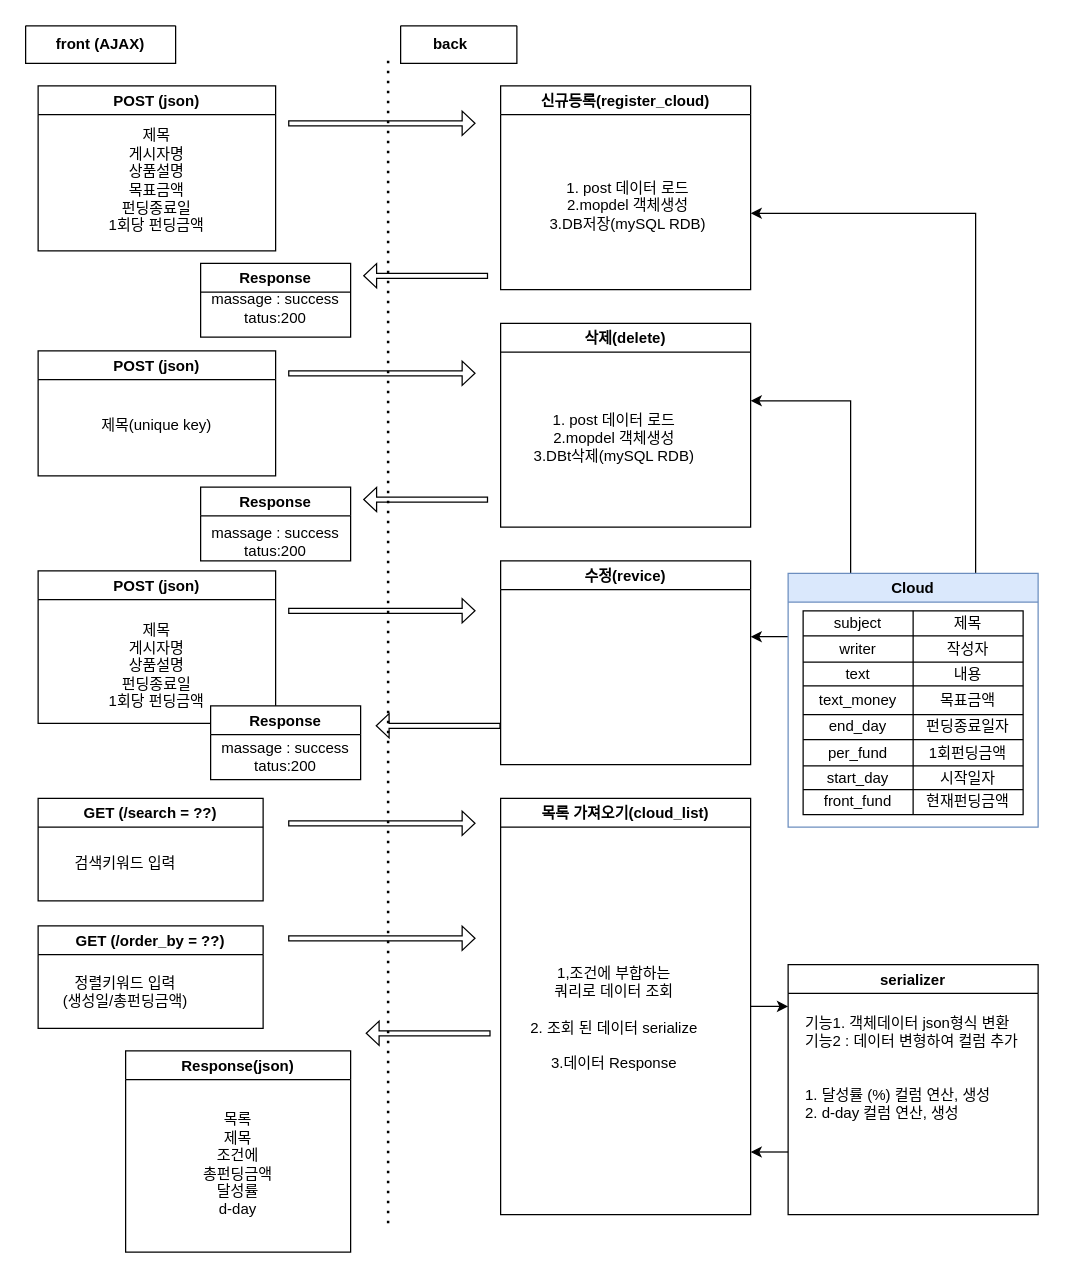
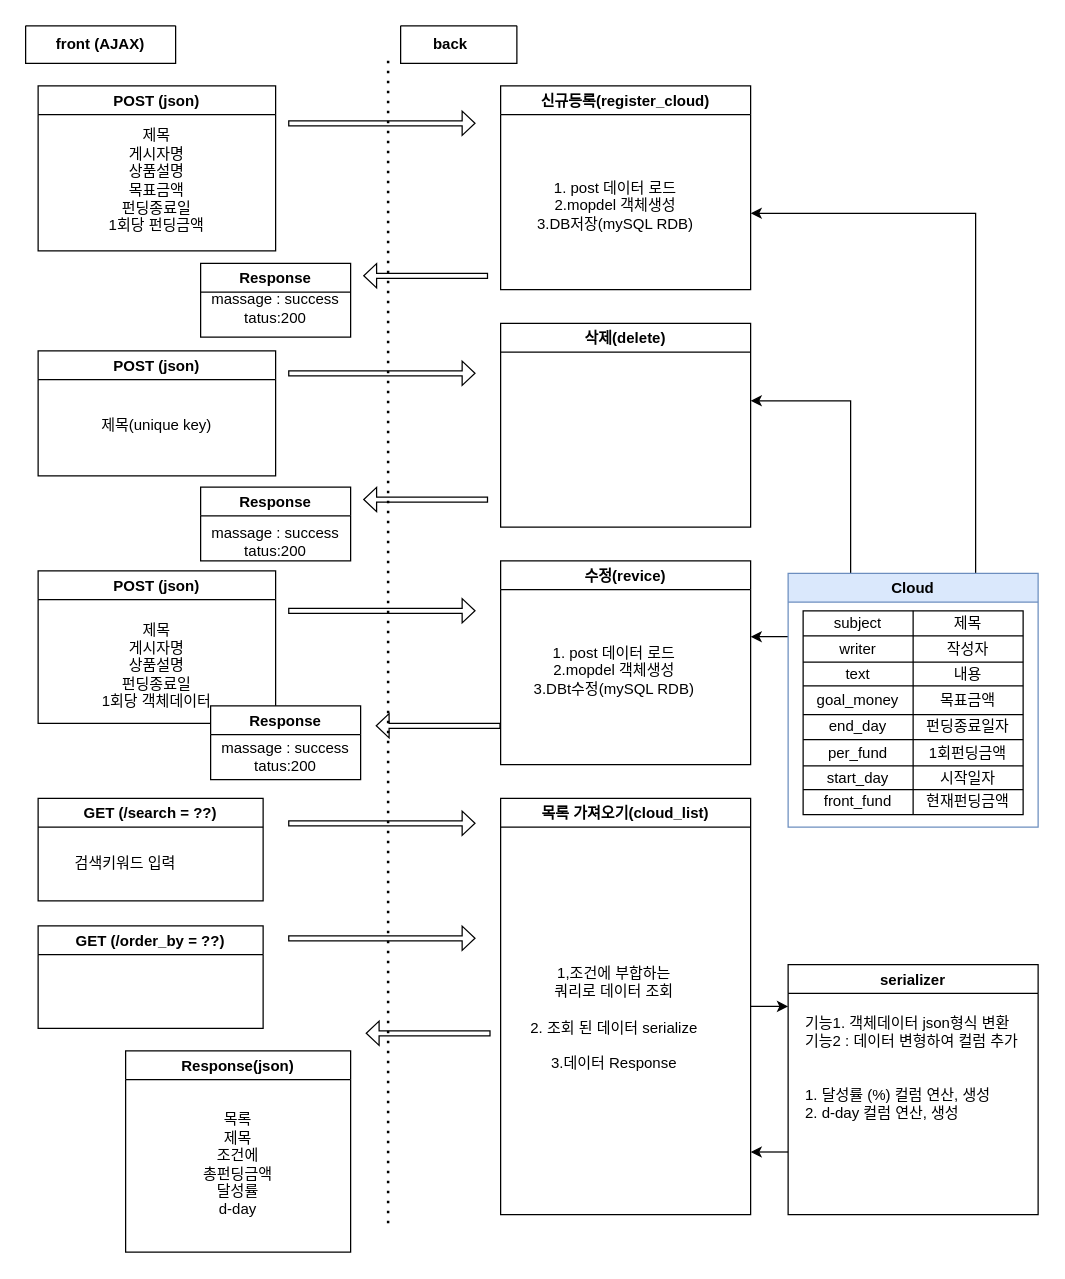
  <mxCell id="0" />
  <mxCell id="1" parent="0" />
  <mxCell id="2" value="" style="endArrow=none;dashed=1;html=1;dashPattern=1 3;strokeWidth=2;rounded=0;" edge="1" parent="1"><mxGeometry width="50" height="50" relative="1" as="geometry"><mxPoint x="310" y="978" as="sourcePoint" /><mxPoint x="310" y="48" as="targetPoint" /></mxGeometry></mxCell>
  <mxCell id="3" style="edgeStyle=orthogonalEdgeStyle;rounded=0;orthogonalLoop=1;jettySize=auto;html=1;exitX=0.75;exitY=0;exitDx=0;exitDy=0;" edge="1" parent="1" source="6"><mxGeometry relative="1" as="geometry"><mxPoint x="600" y="170" as="targetPoint" /><Array as="points"><mxPoint x="780" y="170" /><mxPoint x="600" y="170" /></Array></mxGeometry></mxCell>
  <mxCell id="4" style="edgeStyle=orthogonalEdgeStyle;rounded=0;orthogonalLoop=1;jettySize=auto;html=1;exitX=0.25;exitY=0;exitDx=0;exitDy=0;" edge="1" parent="1" source="6"><mxGeometry relative="1" as="geometry"><mxPoint x="600" y="320" as="targetPoint" /><Array as="points"><mxPoint x="680" y="320" /></Array></mxGeometry></mxCell>
  <mxCell id="5" style="edgeStyle=orthogonalEdgeStyle;rounded=0;orthogonalLoop=1;jettySize=auto;html=1;exitX=0;exitY=0.25;exitDx=0;exitDy=0;" edge="1" parent="1" source="6"><mxGeometry relative="1" as="geometry"><mxPoint x="600" y="509" as="targetPoint" /></mxGeometry></mxCell>
  <mxCell id="6" value="Cloud" style="swimlane;fillColor=#dae8fc;strokeColor=#6c8ebf;" vertex="1" parent="1"><mxGeometry x="630" y="458" width="200" height="203" as="geometry" /></mxCell>
  <mxCell id="7" value="" style="shape=table;html=1;whiteSpace=wrap;startSize=0;container=1;collapsible=0;childLayout=tableLayout;" vertex="1" parent="6"><mxGeometry x="12" y="30" width="176" height="163" as="geometry" /></mxCell>
  <mxCell id="8" value="" style="shape=tableRow;horizontal=0;startSize=0;swimlaneHead=0;swimlaneBody=0;top=0;left=0;bottom=0;right=0;collapsible=0;dropTarget=0;fillColor=none;points=[[0,0.5],[1,0.5]];portConstraint=eastwest;" vertex="1" parent="7"><mxGeometry width="176" height="20" as="geometry" /></mxCell>
  <mxCell id="9" value="subject" style="shape=partialRectangle;html=1;whiteSpace=wrap;connectable=0;fillColor=none;top=0;left=0;bottom=0;right=0;overflow=hidden;" vertex="1" parent="8"><mxGeometry width="88" height="20" as="geometry"><mxRectangle width="88" height="20" as="alternateBounds" /></mxGeometry></mxCell>
  <mxCell id="10" value="제목" style="shape=partialRectangle;html=1;whiteSpace=wrap;connectable=0;fillColor=none;top=0;left=0;bottom=0;right=0;overflow=hidden;" vertex="1" parent="8"><mxGeometry x="88" width="88" height="20" as="geometry"><mxRectangle width="88" height="20" as="alternateBounds" /></mxGeometry></mxCell>
  <mxCell id="11" value="" style="shape=tableRow;horizontal=0;startSize=0;swimlaneHead=0;swimlaneBody=0;top=0;left=0;bottom=0;right=0;collapsible=0;dropTarget=0;fillColor=none;points=[[0,0.5],[1,0.5]];portConstraint=eastwest;" vertex="1" parent="7"><mxGeometry y="20" width="176" height="21" as="geometry" /></mxCell>
  <mxCell id="12" value="writer" style="shape=partialRectangle;html=1;whiteSpace=wrap;connectable=0;fillColor=none;top=0;left=0;bottom=0;right=0;overflow=hidden;" vertex="1" parent="11"><mxGeometry width="88" height="21" as="geometry"><mxRectangle width="88" height="21" as="alternateBounds" /></mxGeometry></mxCell>
  <mxCell id="13" value="작성자" style="shape=partialRectangle;html=1;whiteSpace=wrap;connectable=0;fillColor=none;top=0;left=0;bottom=0;right=0;overflow=hidden;" vertex="1" parent="11"><mxGeometry x="88" width="88" height="21" as="geometry"><mxRectangle width="88" height="21" as="alternateBounds" /></mxGeometry></mxCell>
  <mxCell id="14" value="" style="shape=tableRow;horizontal=0;startSize=0;swimlaneHead=0;swimlaneBody=0;top=0;left=0;bottom=0;right=0;collapsible=0;dropTarget=0;fillColor=none;points=[[0,0.5],[1,0.5]];portConstraint=eastwest;" vertex="1" parent="7"><mxGeometry y="41" width="176" height="19" as="geometry" /></mxCell>
  <mxCell id="15" value="text" style="shape=partialRectangle;html=1;whiteSpace=wrap;connectable=0;fillColor=none;top=0;left=0;bottom=0;right=0;overflow=hidden;" vertex="1" parent="14"><mxGeometry width="88" height="19" as="geometry"><mxRectangle width="88" height="19" as="alternateBounds" /></mxGeometry></mxCell>
  <mxCell id="16" value="내용" style="shape=partialRectangle;html=1;whiteSpace=wrap;connectable=0;fillColor=none;top=0;left=0;bottom=0;right=0;overflow=hidden;" vertex="1" parent="14"><mxGeometry x="88" width="88" height="19" as="geometry"><mxRectangle width="88" height="19" as="alternateBounds" /></mxGeometry></mxCell>
  <mxCell id="17" style="shape=tableRow;horizontal=0;startSize=0;swimlaneHead=0;swimlaneBody=0;top=0;left=0;bottom=0;right=0;collapsible=0;dropTarget=0;fillColor=none;points=[[0,0.5],[1,0.5]];portConstraint=eastwest;" vertex="1" parent="7"><mxGeometry y="60" width="176" height="23" as="geometry" /></mxCell>
- <mxCell id="18" value="text_money" style="shape=partialRectangle;html=1;whiteSpace=wrap;connectable=0;fillColor=none;top=0;left=0;bottom=0;right=0;overflow=hidden;" vertex="1" parent="17"><mxGeometry width="88" height="23" as="geometry"><mxRectangle width="88" height="23" as="alternateBounds" /></mxGeometry></mxCell>
+ <mxCell id="18" value="goal_money" style="shape=partialRectangle;html=1;whiteSpace=wrap;connectable=0;fillColor=none;top=0;left=0;bottom=0;right=0;overflow=hidden;" vertex="1" parent="17"><mxGeometry width="88" height="23" as="geometry"><mxRectangle width="88" height="23" as="alternateBounds" /></mxGeometry></mxCell>
  <mxCell id="19" value="목표금액" style="shape=partialRectangle;html=1;whiteSpace=wrap;connectable=0;fillColor=none;top=0;left=0;bottom=0;right=0;overflow=hidden;" vertex="1" parent="17"><mxGeometry x="88" width="88" height="23" as="geometry"><mxRectangle width="88" height="23" as="alternateBounds" /></mxGeometry></mxCell>
  <mxCell id="20" style="shape=tableRow;horizontal=0;startSize=0;swimlaneHead=0;swimlaneBody=0;top=0;left=0;bottom=0;right=0;collapsible=0;dropTarget=0;fillColor=none;points=[[0,0.5],[1,0.5]];portConstraint=eastwest;" vertex="1" parent="7"><mxGeometry y="83" width="176" height="20" as="geometry" /></mxCell>
  <mxCell id="21" value="end_day" style="shape=partialRectangle;html=1;whiteSpace=wrap;connectable=0;fillColor=none;top=0;left=0;bottom=0;right=0;overflow=hidden;" vertex="1" parent="20"><mxGeometry width="88" height="20" as="geometry"><mxRectangle width="88" height="20" as="alternateBounds" /></mxGeometry></mxCell>
  <mxCell id="22" value="펀딩종료일자" style="shape=partialRectangle;html=1;whiteSpace=wrap;connectable=0;fillColor=none;top=0;left=0;bottom=0;right=0;overflow=hidden;" vertex="1" parent="20"><mxGeometry x="88" width="88" height="20" as="geometry"><mxRectangle width="88" height="20" as="alternateBounds" /></mxGeometry></mxCell>
  <mxCell id="23" style="shape=tableRow;horizontal=0;startSize=0;swimlaneHead=0;swimlaneBody=0;top=0;left=0;bottom=0;right=0;collapsible=0;dropTarget=0;fillColor=none;points=[[0,0.5],[1,0.5]];portConstraint=eastwest;" vertex="1" parent="7"><mxGeometry y="103" width="176" height="21" as="geometry" /></mxCell>
  <mxCell id="24" value="per_fund" style="shape=partialRectangle;html=1;whiteSpace=wrap;connectable=0;fillColor=none;top=0;left=0;bottom=0;right=0;overflow=hidden;" vertex="1" parent="23"><mxGeometry width="88" height="21" as="geometry"><mxRectangle width="88" height="21" as="alternateBounds" /></mxGeometry></mxCell>
  <mxCell id="25" value="1회펀딩금액" style="shape=partialRectangle;html=1;whiteSpace=wrap;connectable=0;fillColor=none;top=0;left=0;bottom=0;right=0;overflow=hidden;" vertex="1" parent="23"><mxGeometry x="88" width="88" height="21" as="geometry"><mxRectangle width="88" height="21" as="alternateBounds" /></mxGeometry></mxCell>
  <mxCell id="26" style="shape=tableRow;horizontal=0;startSize=0;swimlaneHead=0;swimlaneBody=0;top=0;left=0;bottom=0;right=0;collapsible=0;dropTarget=0;fillColor=none;points=[[0,0.5],[1,0.5]];portConstraint=eastwest;" vertex="1" parent="7"><mxGeometry y="124" width="176" height="19" as="geometry" /></mxCell>
  <mxCell id="27" value="start_day" style="shape=partialRectangle;html=1;whiteSpace=wrap;connectable=0;fillColor=none;top=0;left=0;bottom=0;right=0;overflow=hidden;" vertex="1" parent="26"><mxGeometry width="88" height="19" as="geometry"><mxRectangle width="88" height="19" as="alternateBounds" /></mxGeometry></mxCell>
  <mxCell id="28" value="시작일자" style="shape=partialRectangle;html=1;whiteSpace=wrap;connectable=0;fillColor=none;top=0;left=0;bottom=0;right=0;overflow=hidden;" vertex="1" parent="26"><mxGeometry x="88" width="88" height="19" as="geometry"><mxRectangle width="88" height="19" as="alternateBounds" /></mxGeometry></mxCell>
  <mxCell id="29" style="shape=tableRow;horizontal=0;startSize=0;swimlaneHead=0;swimlaneBody=0;top=0;left=0;bottom=0;right=0;collapsible=0;dropTarget=0;fillColor=none;points=[[0,0.5],[1,0.5]];portConstraint=eastwest;" vertex="1" parent="7"><mxGeometry y="143" width="176" height="20" as="geometry" /></mxCell>
  <mxCell id="30" value="front_fund" style="shape=partialRectangle;html=1;whiteSpace=wrap;connectable=0;fillColor=none;top=0;left=0;bottom=0;right=0;overflow=hidden;" vertex="1" parent="29"><mxGeometry width="88" height="20" as="geometry"><mxRectangle width="88" height="20" as="alternateBounds" /></mxGeometry></mxCell>
  <mxCell id="31" value="현재펀딩금액" style="shape=partialRectangle;html=1;whiteSpace=wrap;connectable=0;fillColor=none;top=0;left=0;bottom=0;right=0;overflow=hidden;" vertex="1" parent="29"><mxGeometry x="88" width="88" height="20" as="geometry"><mxRectangle width="88" height="20" as="alternateBounds" /></mxGeometry></mxCell>
  <mxCell id="32" value="신규등록(register_cloud)" style="swimlane;" vertex="1" parent="1"><mxGeometry x="400" y="68" width="200" height="163" as="geometry" /></mxCell>
- <mxCell id="33" value="1. post 데이터 로드&lt;br&gt;2.mopdel 객체생성&lt;br&gt;3.DB저장(mySQL RDB)" style="text;html=1;strokeColor=none;fillColor=none;align=center;verticalAlign=middle;whiteSpace=wrap;rounded=0;" vertex="1" parent="32"><mxGeometry x="24" y="42" width="156" height="108" as="geometry" /></mxCell>
+ <mxCell id="33" value="1. post 데이터 로드&lt;br&gt;2.mopdel 객체생성&lt;br&gt;3.DB저장(mySQL RDB)" style="text;html=1;strokeColor=none;fillColor=none;align=center;verticalAlign=middle;whiteSpace=wrap;rounded=0;" vertex="1" parent="32"><mxGeometry x="14" y="42" width="156" height="108" as="geometry" /></mxCell>
  <mxCell id="34" value="삭제(delete)" style="swimlane;" vertex="1" parent="1"><mxGeometry x="400" y="258" width="200" height="163" as="geometry" /></mxCell>
- <mxCell id="35" value="1. post 데이터 로드&lt;br&gt;2.mopdel 객체생성&lt;br&gt;3.DBt삭제(mySQL RDB)" style="text;html=1;strokeColor=none;fillColor=none;align=center;verticalAlign=middle;whiteSpace=wrap;rounded=0;" vertex="1" parent="34"><mxGeometry x="13" y="37.5" width="156" height="108" as="geometry" /></mxCell>
  <mxCell id="36" value="수정(revice)" style="swimlane;" vertex="1" parent="1"><mxGeometry x="400" y="448" width="200" height="163" as="geometry" /></mxCell>
+ <mxCell id="37" value="1. post 데이터 로드&lt;br&gt;2.mopdel 객체생성&lt;br&gt;3.DBt수정(mySQL RDB)" style="text;html=1;strokeColor=none;fillColor=none;align=center;verticalAlign=middle;whiteSpace=wrap;rounded=0;" vertex="1" parent="36"><mxGeometry x="13" y="33.5" width="156" height="108" as="geometry" /></mxCell>
  <mxCell id="38" style="edgeStyle=orthogonalEdgeStyle;rounded=0;orthogonalLoop=1;jettySize=auto;html=1;exitX=1;exitY=0.5;exitDx=0;exitDy=0;" edge="1" parent="1" source="39"><mxGeometry relative="1" as="geometry"><mxPoint x="630" y="805" as="targetPoint" /></mxGeometry></mxCell>
  <mxCell id="39" value="목록 가져오기(cloud_list)" style="swimlane;" vertex="1" parent="1"><mxGeometry x="400" y="638" width="200" height="333" as="geometry" /></mxCell>
  <mxCell id="40" value="1,조건에 부합하는 &lt;br&gt;쿼리로 데이터 조회&lt;br&gt;&lt;br&gt;2. 조회 된 데이터 serialize&lt;br&gt;&lt;br&gt;3.데이터 Response" style="text;html=1;strokeColor=none;fillColor=none;align=center;verticalAlign=middle;whiteSpace=wrap;rounded=0;" vertex="1" parent="39"><mxGeometry x="13" y="32" width="156" height="288" as="geometry" /></mxCell>
  <mxCell id="41" value="" style="shape=flexArrow;endArrow=classic;html=1;rounded=0;width=4;endSize=3.092;endWidth=14.444;" edge="1" parent="1"><mxGeometry width="50" height="50" relative="1" as="geometry"><mxPoint x="230" y="298" as="sourcePoint" /><mxPoint x="380" y="298" as="targetPoint" /></mxGeometry></mxCell>
  <mxCell id="42" value="" style="shape=flexArrow;endArrow=classic;html=1;rounded=0;width=4;endSize=3.092;endWidth=14.444;" edge="1" parent="1"><mxGeometry width="50" height="50" relative="1" as="geometry"><mxPoint x="230" y="488" as="sourcePoint" /><mxPoint x="380" y="488" as="targetPoint" /></mxGeometry></mxCell>
  <mxCell id="43" value="" style="shape=flexArrow;endArrow=classic;html=1;rounded=0;width=4;endSize=3.092;endWidth=14.444;" edge="1" parent="1"><mxGeometry width="50" height="50" relative="1" as="geometry"><mxPoint x="230" y="658" as="sourcePoint" /><mxPoint x="380" y="658" as="targetPoint" /></mxGeometry></mxCell>
  <mxCell id="44" value="" style="shape=flexArrow;endArrow=classic;html=1;rounded=0;width=4;endSize=3.092;endWidth=14.444;" edge="1" parent="1"><mxGeometry width="50" height="50" relative="1" as="geometry"><mxPoint x="230" y="98" as="sourcePoint" /><mxPoint x="380" y="98" as="targetPoint" /></mxGeometry></mxCell>
  <mxCell id="45" value="" style="swimlane;startSize=0;" vertex="1" parent="1"><mxGeometry x="20" y="20" width="120" height="30" as="geometry" /></mxCell>
  <mxCell id="46" value="front (AJAX)" style="text;html=1;strokeColor=none;fillColor=none;align=center;verticalAlign=middle;whiteSpace=wrap;rounded=0;fontStyle=1" vertex="1" parent="45"><mxGeometry x="10" width="100" height="30" as="geometry" /></mxCell>
  <mxCell id="47" value="" style="swimlane;startSize=0;" vertex="1" parent="1"><mxGeometry x="320" y="20" width="93" height="30" as="geometry" /></mxCell>
  <mxCell id="48" value="back" style="text;html=1;strokeColor=none;fillColor=none;align=center;verticalAlign=middle;whiteSpace=wrap;rounded=0;fontStyle=1" vertex="1" parent="47"><mxGeometry x="10" width="60" height="30" as="geometry" /></mxCell>
  <mxCell id="49" value="POST (json)" style="swimlane;" vertex="1" parent="1"><mxGeometry x="30" y="68" width="190" height="132" as="geometry" /></mxCell>
  <mxCell id="50" value="제목&lt;br&gt;게시자명&lt;br&gt;상품설명&lt;br&gt;목표금액&lt;br&gt;펀딩종료일&lt;br&gt;1회당 펀딩금액" style="text;html=1;strokeColor=none;fillColor=none;align=center;verticalAlign=middle;whiteSpace=wrap;rounded=0;" vertex="1" parent="49"><mxGeometry y="32" width="190" height="88" as="geometry" /></mxCell>
  <mxCell id="51" value="" style="shape=flexArrow;endArrow=classic;html=1;rounded=0;width=4;endSize=3.092;endWidth=14.444;" edge="1" parent="1"><mxGeometry width="50" height="50" relative="1" as="geometry"><mxPoint x="390" y="220" as="sourcePoint" /><mxPoint x="290" y="220" as="targetPoint" /><Array as="points"><mxPoint x="390" y="220" /></Array></mxGeometry></mxCell>
  <mxCell id="52" value="Response" style="swimlane;" vertex="1" parent="1"><mxGeometry x="160" y="210" width="120" height="59" as="geometry" /></mxCell>
  <mxCell id="53" value="massage : success&lt;br&gt;tatus:200" style="text;html=1;strokeColor=none;fillColor=none;align=center;verticalAlign=middle;whiteSpace=wrap;rounded=0;" vertex="1" parent="52"><mxGeometry y="21" width="120" height="30" as="geometry" /></mxCell>
  <mxCell id="54" value="POST (json)" style="swimlane;" vertex="1" parent="1"><mxGeometry x="30" y="280" width="190" height="100" as="geometry" /></mxCell>
  <mxCell id="55" value="제목(unique key)" style="text;html=1;strokeColor=none;fillColor=none;align=center;verticalAlign=middle;whiteSpace=wrap;rounded=0;" vertex="1" parent="54"><mxGeometry y="15.5" width="190" height="88" as="geometry" /></mxCell>
  <mxCell id="56" value="POST (json)" style="swimlane;" vertex="1" parent="1"><mxGeometry x="30" y="456" width="190" height="122" as="geometry" /></mxCell>
- <mxCell id="57" value="제목&lt;br&gt;게시자명&lt;br&gt;상품설명&lt;br&gt;펀딩종료일&lt;br&gt;1회당 펀딩금액" style="text;html=1;strokeColor=none;fillColor=none;align=center;verticalAlign=middle;whiteSpace=wrap;rounded=0;" vertex="1" parent="56"><mxGeometry y="32" width="190" height="88" as="geometry" /></mxCell>
+ <mxCell id="57" value="제목&lt;br&gt;게시자명&lt;br&gt;상품설명&lt;br&gt;펀딩종료일&lt;br&gt;1회당 객체데이터" style="text;html=1;strokeColor=none;fillColor=none;align=center;verticalAlign=middle;whiteSpace=wrap;rounded=0;" vertex="1" parent="56"><mxGeometry y="32" width="190" height="88" as="geometry" /></mxCell>
  <mxCell id="58" value="GET (/search = ??)" style="swimlane;" vertex="1" parent="1"><mxGeometry x="30" y="638" width="180" height="82" as="geometry" /></mxCell>
  <mxCell id="59" value="검색키워드 입력" style="text;html=1;strokeColor=none;fillColor=none;align=center;verticalAlign=middle;whiteSpace=wrap;rounded=0;" vertex="1" parent="58"><mxGeometry y="2" width="140" height="100" as="geometry" /></mxCell>
  <mxCell id="60" value="" style="shape=flexArrow;endArrow=classic;html=1;rounded=0;width=4;endSize=3.092;endWidth=14.444;" edge="1" parent="1"><mxGeometry width="50" height="50" relative="1" as="geometry"><mxPoint x="390" y="399" as="sourcePoint" /><mxPoint x="290" y="399" as="targetPoint" /><Array as="points"><mxPoint x="390" y="399" /></Array></mxGeometry></mxCell>
  <mxCell id="61" value="Response" style="swimlane;" vertex="1" parent="1"><mxGeometry x="160" y="389" width="120" height="59" as="geometry" /></mxCell>
  <mxCell id="62" value="massage : success&lt;br&gt;tatus:200" style="text;html=1;strokeColor=none;fillColor=none;align=center;verticalAlign=middle;whiteSpace=wrap;rounded=0;" vertex="1" parent="61"><mxGeometry y="29" width="120" height="30" as="geometry" /></mxCell>
  <mxCell id="63" value="" style="shape=flexArrow;endArrow=classic;html=1;rounded=0;width=4;endSize=3.092;endWidth=14.444;" edge="1" parent="1"><mxGeometry width="50" height="50" relative="1" as="geometry"><mxPoint x="400" y="580" as="sourcePoint" /><mxPoint x="300" y="580" as="targetPoint" /><Array as="points"><mxPoint x="400" y="580" /></Array></mxGeometry></mxCell>
  <mxCell id="64" value="Response" style="swimlane;" vertex="1" parent="1"><mxGeometry x="168" y="564" width="120" height="59" as="geometry" /></mxCell>
  <mxCell id="65" value="massage : success&lt;br&gt;tatus:200" style="text;html=1;strokeColor=none;fillColor=none;align=center;verticalAlign=middle;whiteSpace=wrap;rounded=0;" vertex="1" parent="64"><mxGeometry y="25.5" width="120" height="30" as="geometry" /></mxCell>
  <mxCell id="66" value="GET (/order_by = ??)" style="swimlane;" vertex="1" parent="1"><mxGeometry x="30" y="740" width="180" height="82" as="geometry" /></mxCell>
- <mxCell id="67" value="정렬키워드 입력&lt;br&gt;(생성일/총펀딩금액)" style="text;html=1;strokeColor=none;fillColor=none;align=center;verticalAlign=middle;whiteSpace=wrap;rounded=0;" vertex="1" parent="66"><mxGeometry y="24" width="140" height="58" as="geometry" /></mxCell>
  <mxCell id="68" value="" style="shape=flexArrow;endArrow=classic;html=1;rounded=0;width=4;endSize=3.092;endWidth=14.444;" edge="1" parent="1"><mxGeometry width="50" height="50" relative="1" as="geometry"><mxPoint x="230" y="750" as="sourcePoint" /><mxPoint x="380" y="750" as="targetPoint" /></mxGeometry></mxCell>
  <mxCell id="69" style="edgeStyle=orthogonalEdgeStyle;rounded=0;orthogonalLoop=1;jettySize=auto;html=1;exitX=0;exitY=0.75;exitDx=0;exitDy=0;" edge="1" parent="1" source="70"><mxGeometry relative="1" as="geometry"><mxPoint x="600" y="921" as="targetPoint" /></mxGeometry></mxCell>
  <mxCell id="70" value="serializer" style="swimlane;" vertex="1" parent="1"><mxGeometry x="630" y="771" width="200" height="200" as="geometry" /></mxCell>
  <mxCell id="71" value="기능1. 객체데이터 json형식 변환&lt;br&gt;&lt;div&gt;&lt;span&gt;기능2 : 데이터 변형하여 컬럼 추가&lt;/span&gt;&lt;/div&gt;&lt;div&gt;&lt;span&gt;&lt;br&gt;&lt;/span&gt;&lt;/div&gt;&lt;div&gt;&lt;span&gt;&lt;br&gt;&lt;/span&gt;&lt;/div&gt;&lt;div&gt;&lt;span&gt;1. 달성률 (%) 컬럼 연산, 생성&lt;/span&gt;&lt;/div&gt;&lt;div&gt;&lt;span&gt;2. d-day 컬럼 연산, 생성&lt;/span&gt;&lt;/div&gt;" style="text;html=1;strokeColor=none;fillColor=none;align=left;verticalAlign=middle;whiteSpace=wrap;rounded=0;" vertex="1" parent="70"><mxGeometry x="12" y="29" width="188" height="108" as="geometry" /></mxCell>
  <mxCell id="72" value="" style="shape=flexArrow;endArrow=classic;html=1;rounded=0;width=4;endSize=3.092;endWidth=14.444;" edge="1" parent="1"><mxGeometry width="50" height="50" relative="1" as="geometry"><mxPoint x="392" y="826" as="sourcePoint" /><mxPoint x="292" y="826" as="targetPoint" /><Array as="points"><mxPoint x="392" y="826" /></Array></mxGeometry></mxCell>
  <mxCell id="73" value="Response(json)" style="swimlane;" vertex="1" parent="1"><mxGeometry x="100" y="840" width="180" height="161" as="geometry" /></mxCell>
  <mxCell id="74" value="목록&lt;br&gt;제목&lt;br&gt;조건에&lt;br&gt;총펀딩금액&lt;br&gt;달성률&lt;br&gt;d-day" style="text;html=1;strokeColor=none;fillColor=none;align=center;verticalAlign=middle;whiteSpace=wrap;rounded=0;" vertex="1" parent="73"><mxGeometry x="15" y="30" width="150" height="121" as="geometry" /></mxCell>
